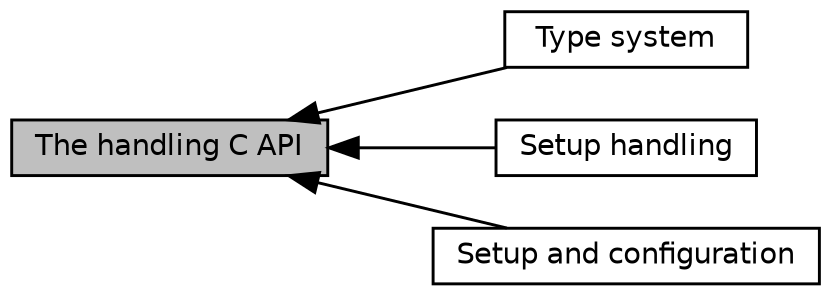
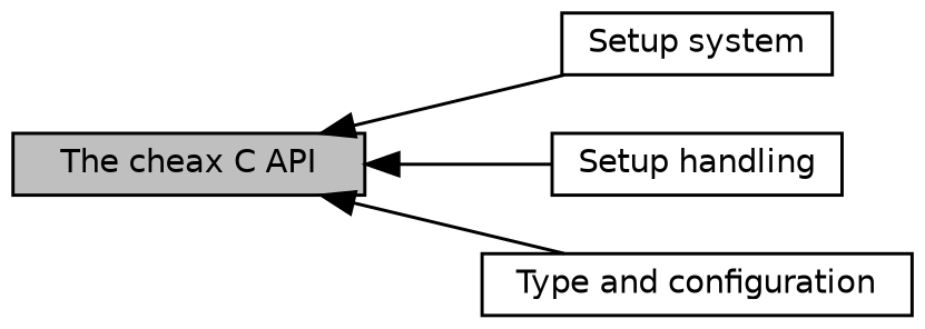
  digraph {
    rankdir=LR
    node [color=black fillcolor=white fontname=Helvetica fontsize=10 shape=box style=filled]
    edge [dir=back fontname=Helvetica fontsize=10 labelfontname=Helvetica labelfontsize=10 shape=plaintext style=solid]
-   n1 [height=0.2 label="Type system" width=0.4]
-   n2 [fillcolor=grey75 fontcolor=black height=0.2 label="The handling C API" width=0.4]
+   n1 [height=0.2 label="Setup system" width=0.4]
+   n2 [fillcolor=grey75 fontcolor=black height=0.2 label="The cheax C API" width=0.4]
    n3 [height=0.2 label="Setup handling" width=0.4]
-   n4 [height=0.2 label="Setup and configuration" width=0.4]
+   n4 [height=0.2 label="Type and configuration" width=0.4]
    n2 -> n1
    n2 -> n3
    n2 -> n4
  }
